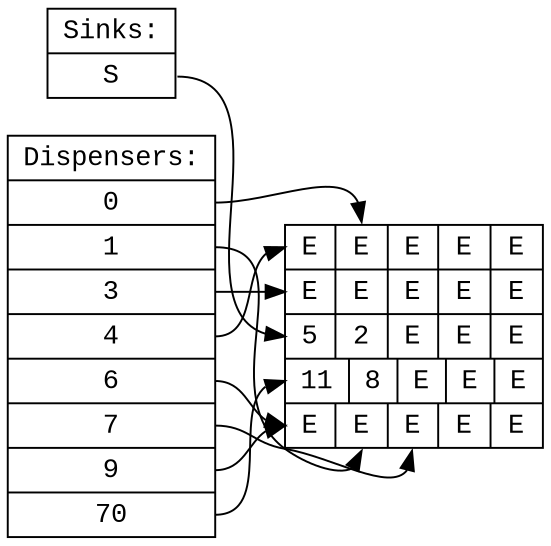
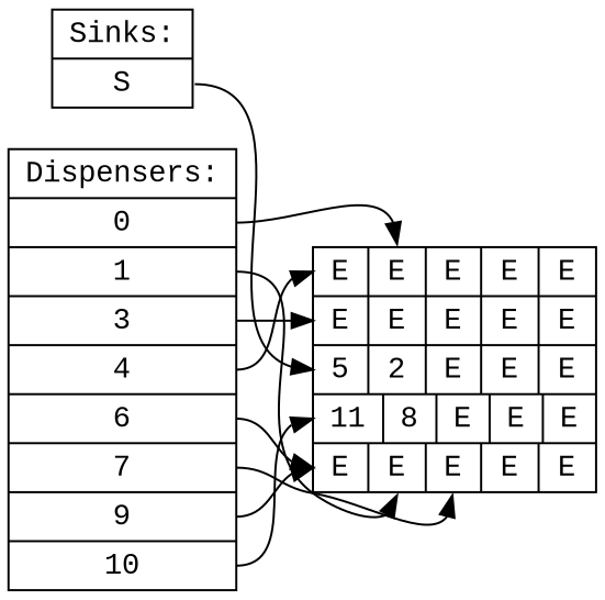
  digraph {
    rankdir=LR
    fontname="Liberation Mono"
    node [fontname="Liberation Mono" shape=record]
    edge [headport=f40 fontname="Liberation Mono"]
-   n1 [label="Dispensers:|<d1>0|<d13>1|<d18>3|<d0>4|<d14>6|<d12>7|<d15>9|<d16>70"]
+   n1 [label="Dispensers:|<d1>0|<d13>1|<d18>3|<d0>4|<d14>6|<d12>7|<d15>9|<d16>10"]
    n2 [label="{<f00>E|<f01>E|<f02>E|<f03>E|<f04>E}|{<f10>E|<f11>E|<f12>E|<f13>E|<f14>E}|{<f20>5|<f21>2|<f22>E|<f23>E|<f24>E}|{<f30>11|<f31>8|<f32>E|<f33>E|<f34>E}|{<f40>E|<f41>E|<f42>E|<f43>E|<f44>E}"]
    n3 [label="Sinks:|<s17>S"]
    n1 -> n2 [headport=f01 tailport=d1]
    n1 -> n2 [headport=f41 tailport=d13]
    n1 -> n2 [headport=f10 tailport=d18]
    n1 -> n2 [headport=f00 tailport=d0]
    n1 -> n2 [tailport=d14]
    n1 -> n2 [headport=f42 tailport=d12]
    n1 -> n2 [tailport=d15]
    n1 -> n2 [headport=f30 tailport=d16]
    n3 -> n2 [headport=f20 tailport=s17]
  }
